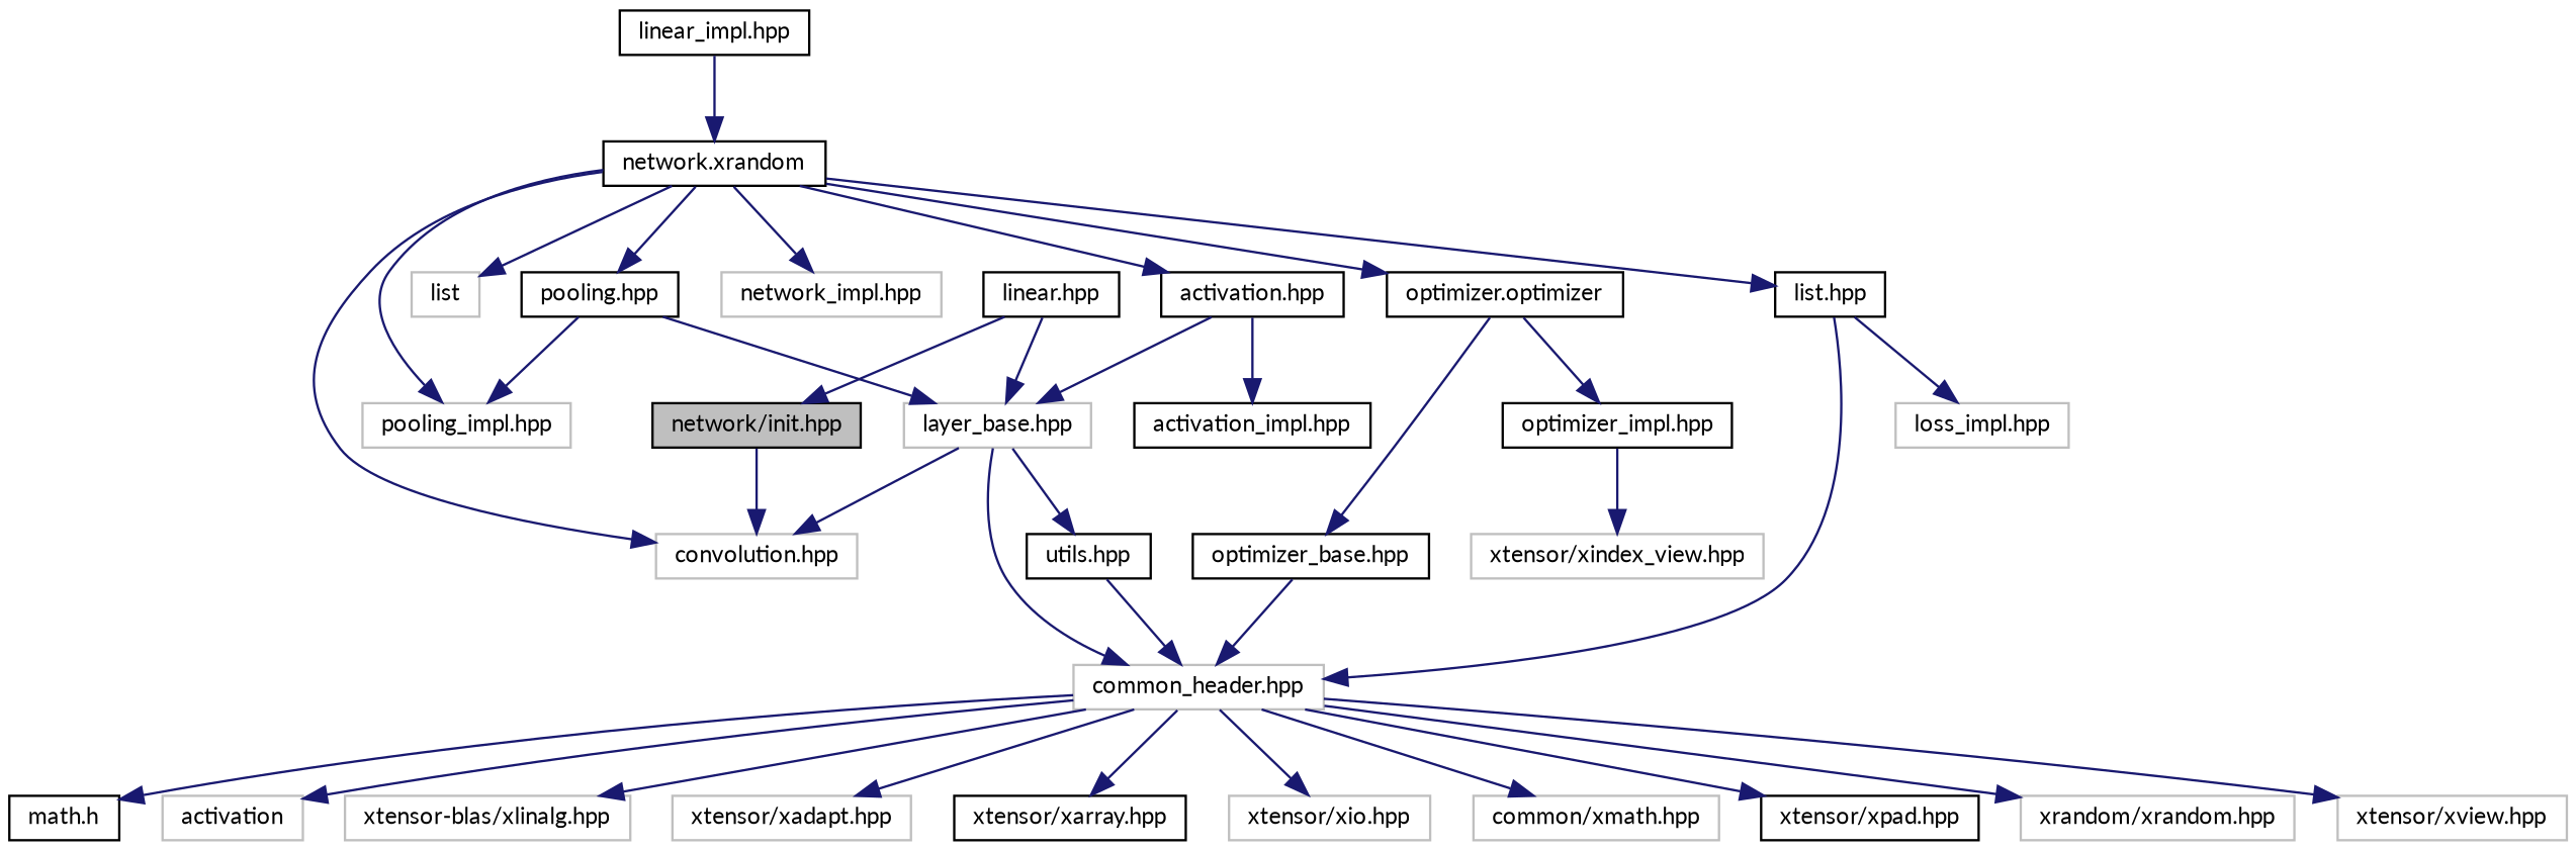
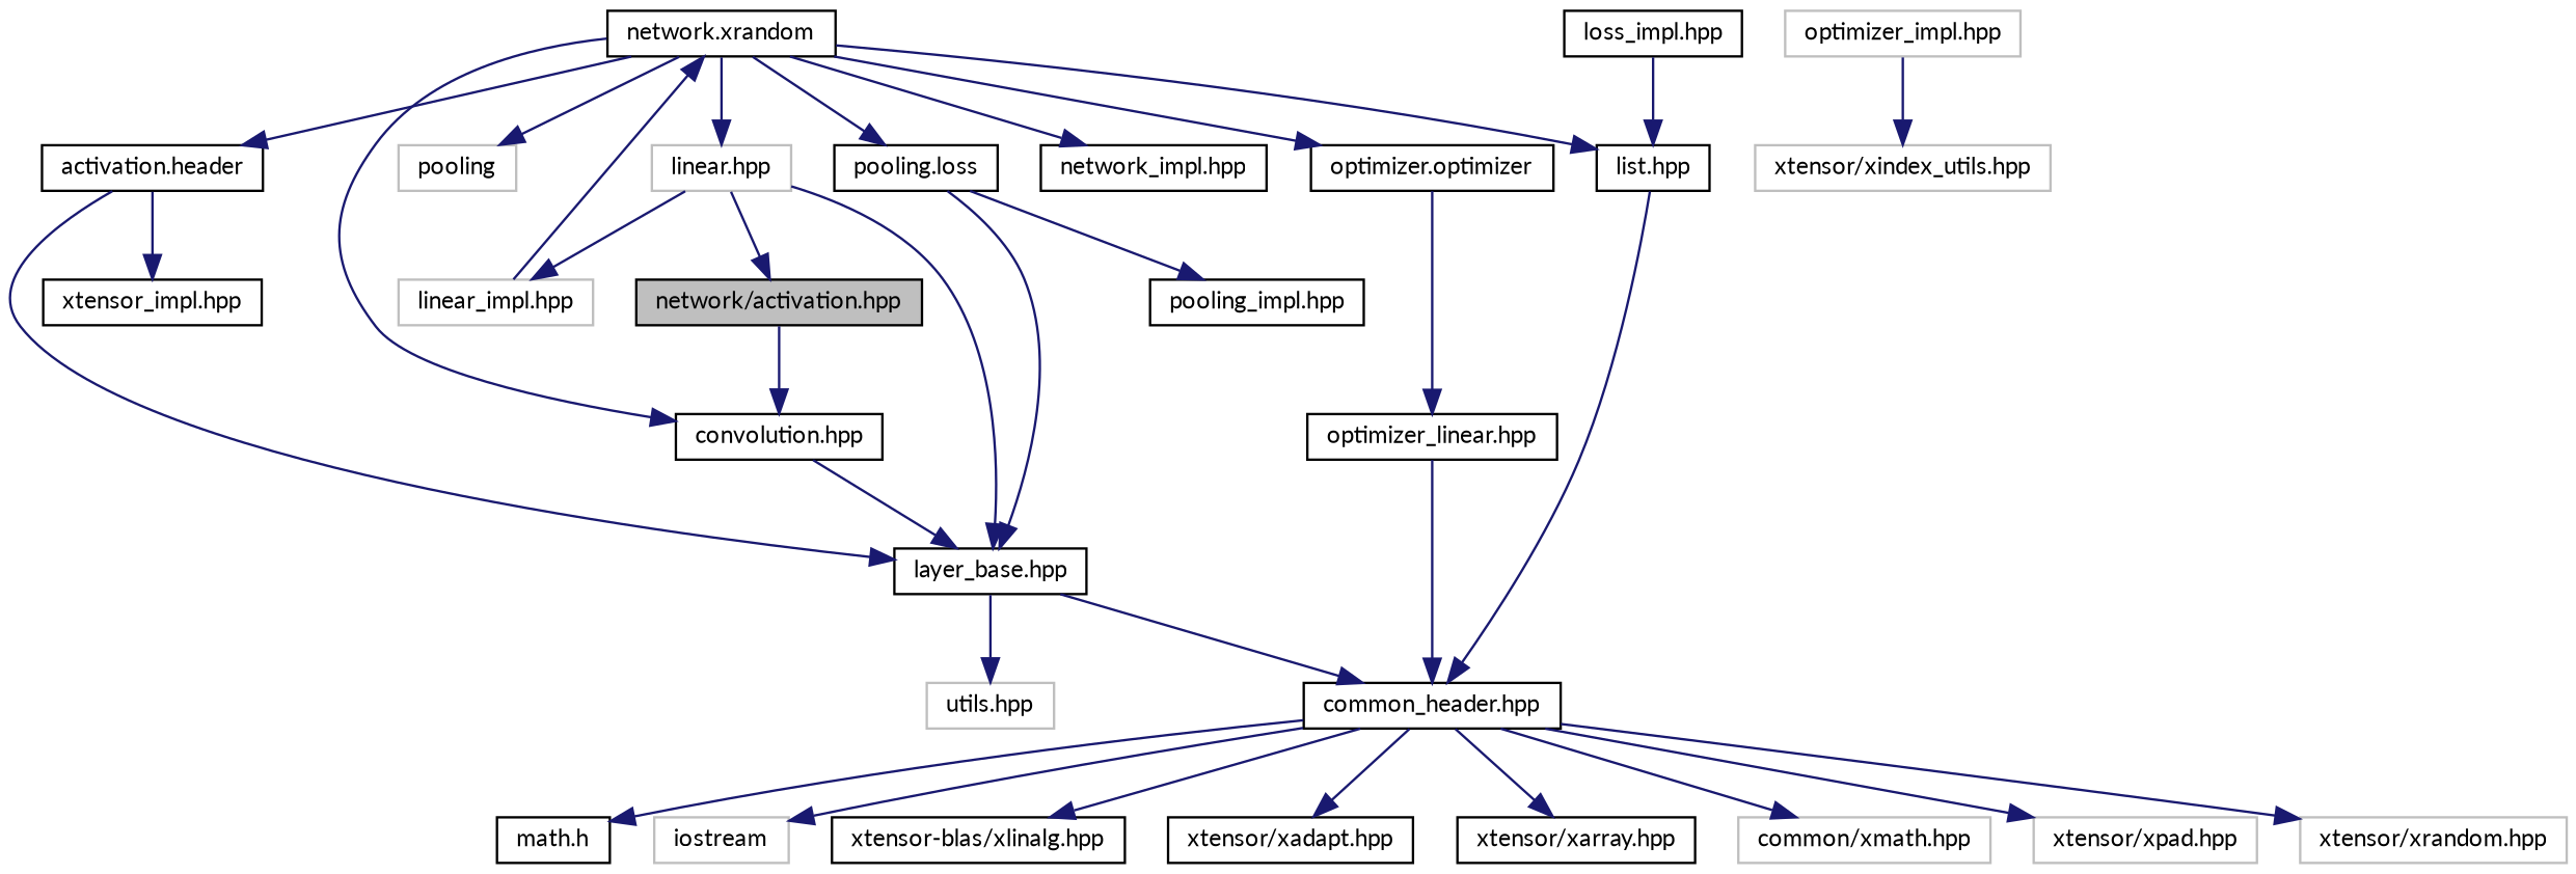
  digraph {
    fontname=Lato
    node [color=black fillcolor=white fontname=Lato fontsize=10 shape=record style=filled]
    edge [color=midnightblue fontname=Lato fontsize=10 labelfontname=Helvetica labelfontsize=10 style=solid]
-   n1 [fillcolor=grey75 fontcolor=black height=0.2 label="network/init.hpp" width=0.4]
-   n2 [color=grey75 height=0.2 label="convolution.hpp" width=0.4]
-   n3 [color=grey75 height=0.2 label="layer_base.hpp" width=0.4]
-   n4 [height=0.2 label="linear.hpp" width=0.4]
-   n5 [height=0.2 label="linear_impl.hpp" width=0.4]
-   n6 [color=grey75 height=0.2 label="common_header.hpp" width=0.4]
-   n7 [height=0.2 label="utils.hpp" width=0.4]
+   n1 [fillcolor=grey75 fontcolor=black height=0.2 label="network/activation.hpp" width=0.4]
+   n2 [height=0.2 label="convolution.hpp" width=0.4]
+   n3 [height=0.2 label="layer_base.hpp" width=0.4]
+   n4 [color=grey75 height=0.2 label="linear.hpp" width=0.4]
+   n5 [color=grey75 height=0.2 label="linear_impl.hpp" width=0.4]
+   n6 [height=0.2 label="common_header.hpp" width=0.4]
+   n7 [color=grey75 height=0.2 label="utils.hpp" width=0.4]
    n8 [height=0.2 label="math.h" width=0.4]
-   n9 [color=grey75 height=0.2 label=activation width=0.4]
-   n10 [color=grey75 height=0.2 label="xtensor-blas/xlinalg.hpp" width=0.4]
-   n11 [color=grey75 height=0.2 label="xtensor/xadapt.hpp" width=0.4]
+   n9 [color=grey75 height=0.2 label=iostream width=0.4]
+   n10 [height=0.2 label="xtensor-blas/xlinalg.hpp" width=0.4]
+   n11 [height=0.2 label="xtensor/xadapt.hpp" width=0.4]
    n12 [height=0.2 label="xtensor/xarray.hpp" width=0.4]
-   n13 [color=grey75 height=0.2 label="xtensor/xio.hpp" width=0.4]
    n14 [color=grey75 height=0.2 label="common/xmath.hpp" width=0.4]
-   n15 [height=0.2 label="xtensor/xpad.hpp" width=0.4]
-   n16 [color=grey75 height=0.2 label="xrandom/xrandom.hpp" width=0.4]
-   n17 [color=grey75 height=0.2 label="xtensor/xview.hpp" width=0.4]
-   n18 [color=grey75 height=0.2 label="xtensor/xindex_view.hpp" width=0.4]
+   n15 [color=grey75 height=0.2 label="xtensor/xpad.hpp" width=0.4]
+   n16 [color=grey75 height=0.2 label="xtensor/xrandom.hpp" width=0.4]
+   n18 [color=grey75 height=0.2 label="xtensor/xindex_utils.hpp" width=0.4]
    n19 [height=0.2 label="network.xrandom" width=0.4]
-   n20 [color=grey75 height=0.2 label=list width=0.4]
-   n21 [height=0.2 label="activation.hpp" width=0.4]
+   n20 [color=grey75 height=0.2 label=pooling width=0.4]
+   n21 [height=0.2 label="activation.header" width=0.4]
    n22 [height=0.2 label="list.hpp" width=0.4]
    n23 [height=0.2 label="optimizer.optimizer" width=0.4]
-   n24 [height=0.2 label="pooling.hpp" width=0.4]
-   n25 [color=grey75 height=0.2 label="network_impl.hpp" width=0.4]
-   n26 [height=0.2 label="activation_impl.hpp" width=0.4]
-   n27 [color=grey75 height=0.2 label="loss_impl.hpp" width=0.4]
-   n28 [height=0.2 label="optimizer_base.hpp" width=0.4]
-   n29 [height=0.2 label="optimizer_impl.hpp" width=0.4]
-   n30 [color=grey75 height=0.2 label="pooling_impl.hpp" width=0.4]
+   n24 [height=0.2 label="pooling.loss" width=0.4]
+   n25 [height=0.2 label="network_impl.hpp" width=0.4]
+   n26 [height=0.2 label="xtensor_impl.hpp" width=0.4]
+   n27 [height=0.2 label="loss_impl.hpp" width=0.4]
+   n28 [height=0.2 label="optimizer_linear.hpp" width=0.4]
+   n29 [color=grey75 height=0.2 label="optimizer_impl.hpp" width=0.4]
+   n30 [height=0.2 label="pooling_impl.hpp" width=0.4]
    n1 -> n2
-   n3 -> n2
+   n2 -> n3
    n3 -> n6
    n3 -> n7
    n4 -> n1
    n4 -> n3
+   n4 -> n5
    n5 -> n19
    n6 -> n8
    n6 -> n9
    n6 -> n10
    n6 -> n11
    n6 -> n12
-   n6 -> n13
    n6 -> n14
    n6 -> n15
    n6 -> n16
-   n6 -> n17
-   n7 -> n6
    n19 -> n2
-   n19 -> n30
+   n19 -> n4
    n19 -> n20
    n19 -> n21
    n19 -> n22
    n19 -> n23
    n19 -> n24
    n19 -> n25
    n21 -> n3
    n21 -> n26
    n22 -> n6
-   n22 -> n27
+   n27 -> n22
    n23 -> n28
-   n23 -> n29
    n24 -> n3
    n24 -> n30
    n28 -> n6
    n29 -> n18
  }
